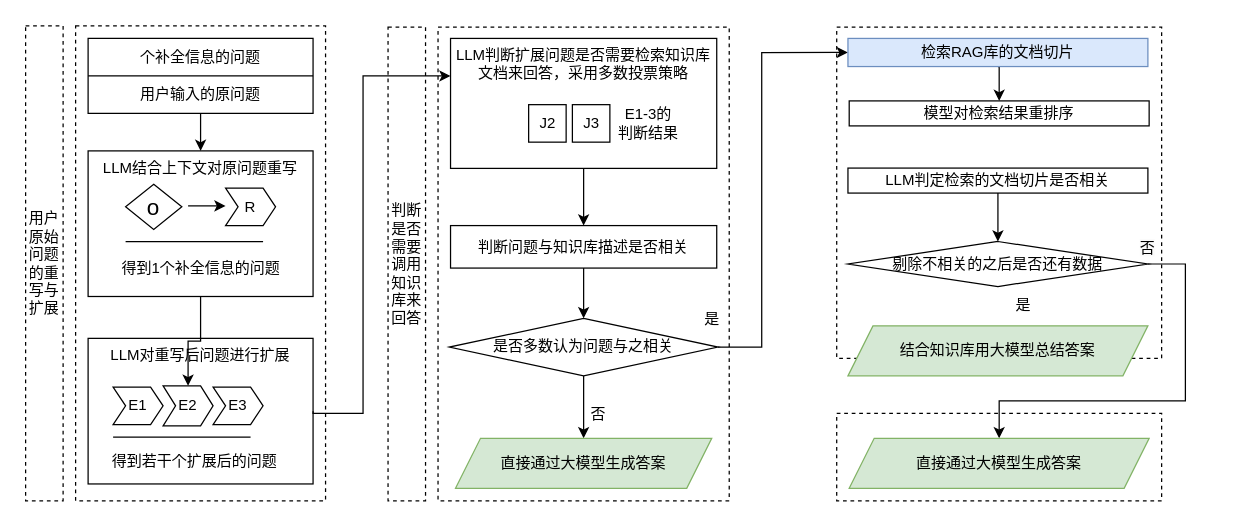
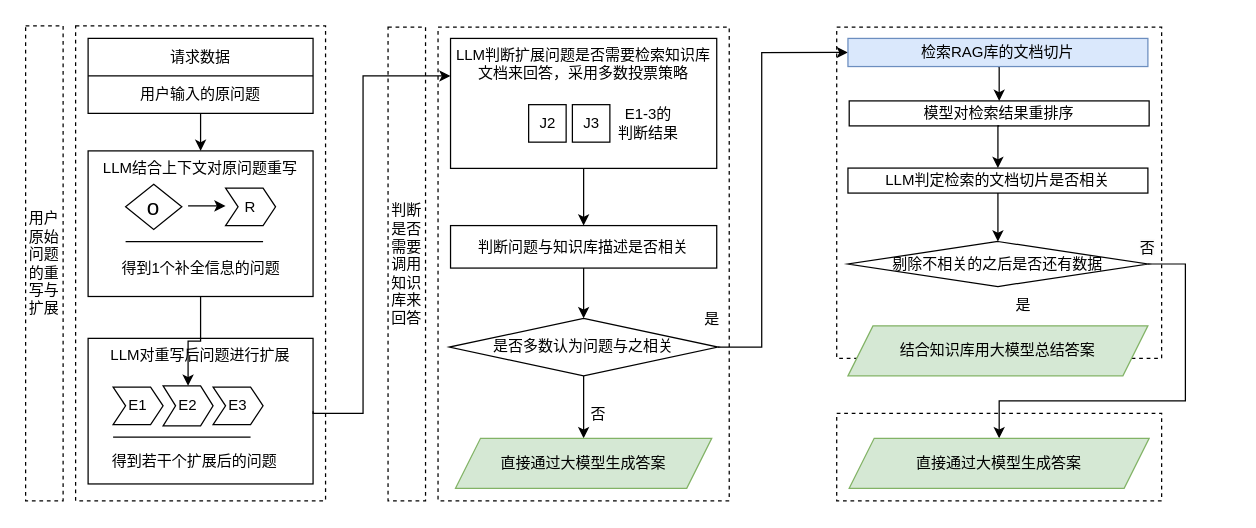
  <mxCell id="0" />
  <mxCell id="1" parent="0" />
  <mxCell id="2" value="" style="rounded=0;whiteSpace=wrap;html=1;dashed=1;fillColor=none;" parent="1" vertex="1"><mxGeometry x="669" y="21" width="260" height="265" as="geometry" /></mxCell>
  <mxCell id="3" value="" style="rounded=0;whiteSpace=wrap;html=1;dashed=1;fillColor=none;" parent="1" vertex="1"><mxGeometry x="669" y="330" width="260" height="70" as="geometry" /></mxCell>
  <mxCell id="4" value="&lt;meta charset=&quot;utf-8&quot;&gt;&lt;span style=&quot;color: rgb(0, 0, 0); font-family: Helvetica; font-size: 12px; font-style: normal; font-variant-ligatures: normal; font-variant-caps: normal; font-weight: 400; letter-spacing: normal; orphans: 2; text-align: center; text-indent: 0px; text-transform: none; widows: 2; word-spacing: 0px; -webkit-text-stroke-width: 0px; background-color: rgb(251, 251, 251); text-decoration-thickness: initial; text-decoration-style: initial; text-decoration-color: initial; float: none; display: inline !important;&quot;&gt;问题重写&lt;/span&gt;" style="rounded=0;whiteSpace=wrap;html=1;dashed=1;fillColor=none;" parent="1" vertex="1"><mxGeometry x="60" y="20" width="200" height="380" as="geometry" /></mxCell>
  <mxCell id="5" value="LLM对重写后问题进行扩展" style="rounded=0;whiteSpace=wrap;html=1;verticalAlign=top;" parent="1" vertex="1"><mxGeometry x="70" y="270" width="180" height="116.5" as="geometry" /></mxCell>
  <mxCell id="6" value="" style="endArrow=none;html=1;rounded=0;" parent="1" edge="1"><mxGeometry width="50" height="50" relative="1" as="geometry"><mxPoint x="90" y="349" as="sourcePoint" /><mxPoint x="200" y="349" as="targetPoint" /></mxGeometry></mxCell>
  <mxCell id="7" value="得到若干个扩展后的问题" style="text;html=1;align=center;verticalAlign=middle;resizable=0;points=[];autosize=1;strokeColor=none;fillColor=none;" parent="1" vertex="1"><mxGeometry x="75" y="354" width="160" height="30" as="geometry" /></mxCell>
  <mxCell id="8" value="E1" style="shape=step;perimeter=stepPerimeter;whiteSpace=wrap;html=1;fixedSize=1;size=10;" parent="1" vertex="1"><mxGeometry x="90" y="309" width="40" height="30" as="geometry" /></mxCell>
  <mxCell id="9" value="E2" style="shape=step;perimeter=stepPerimeter;whiteSpace=wrap;html=1;fixedSize=1;size=10;" parent="1" vertex="1"><mxGeometry x="130" y="308" width="40" height="32" as="geometry" /></mxCell>
  <mxCell id="10" value="E3" style="shape=step;perimeter=stepPerimeter;whiteSpace=wrap;html=1;fixedSize=1;size=10;" parent="1" vertex="1"><mxGeometry x="170" y="309" width="40" height="30" as="geometry" /></mxCell>
  <mxCell id="11" value="用户原始问题的重写与扩展" style="rounded=0;whiteSpace=wrap;html=1;dashed=1;fillColor=none;" parent="1" vertex="1"><mxGeometry x="20" y="20" width="30" height="380" as="geometry" /></mxCell>
  <mxCell id="12" style="edgeStyle=orthogonalEdgeStyle;rounded=0;orthogonalLoop=1;jettySize=auto;html=1;entryX=0.5;entryY=0;entryDx=0;entryDy=0;" parent="1" source="13" target="40" edge="1"><mxGeometry relative="1" as="geometry"><mxPoint x="160" y="110" as="targetPoint" /></mxGeometry></mxCell>
- <mxCell id="13" value="个补全信息的问题" style="swimlane;fontStyle=0;childLayout=stackLayout;horizontal=1;startSize=30;horizontalStack=0;resizeParent=1;resizeParentMax=0;resizeLast=0;collapsible=0;marginBottom=0;whiteSpace=wrap;html=1;" parent="1" vertex="1"><mxGeometry x="70" y="30" width="180" height="60" as="geometry" /></mxCell>
+ <mxCell id="13" value="请求数据" style="swimlane;fontStyle=0;childLayout=stackLayout;horizontal=1;startSize=30;horizontalStack=0;resizeParent=1;resizeParentMax=0;resizeLast=0;collapsible=0;marginBottom=0;whiteSpace=wrap;html=1;" parent="1" vertex="1"><mxGeometry x="70" y="30" width="180" height="60" as="geometry" /></mxCell>
  <mxCell id="14" value="用户输入的原问题" style="text;strokeColor=none;fillColor=none;align=center;verticalAlign=middle;spacingLeft=4;spacingRight=4;overflow=hidden;points=[[0,0.5],[1,0.5]];portConstraint=eastwest;rotatable=0;whiteSpace=wrap;html=1;" parent="13" vertex="1"><mxGeometry y="30" width="180" height="30" as="geometry" /></mxCell>
  <mxCell id="15" value="" style="rounded=0;whiteSpace=wrap;html=1;dashed=1;fillColor=none;" parent="1" vertex="1"><mxGeometry x="350" y="21" width="233" height="379" as="geometry" /></mxCell>
  <mxCell id="16" value="LLM判断扩展问题是否需要检索&lt;span style=&quot;background-color: initial;&quot;&gt;知识库文档来回答，采用多数投票策略&lt;/span&gt;" style="rounded=0;whiteSpace=wrap;html=1;verticalAlign=top;" parent="1" vertex="1"><mxGeometry x="360" y="30" width="213" height="104" as="geometry" /></mxCell>
  <mxCell id="17" value="J2" style="rounded=0;whiteSpace=wrap;html=1;" parent="1" vertex="1"><mxGeometry x="422.5" y="83" width="30" height="30" as="geometry" /></mxCell>
  <mxCell id="18" value="J3" style="rounded=0;whiteSpace=wrap;html=1;" parent="1" vertex="1"><mxGeometry x="457.5" y="83" width="30" height="30" as="geometry" /></mxCell>
  <mxCell id="19" value="E1-3的&lt;div&gt;判断结果&lt;/div&gt;" style="text;html=1;align=center;verticalAlign=middle;resizable=0;points=[];autosize=1;strokeColor=none;fillColor=none;" parent="1" vertex="1"><mxGeometry x="482.5" y="78" width="70" height="40" as="geometry" /></mxCell>
  <mxCell id="20" style="edgeStyle=orthogonalEdgeStyle;rounded=0;orthogonalLoop=1;jettySize=auto;html=1;exitX=0.5;exitY=1;exitDx=0;exitDy=0;entryX=0.5;entryY=0;entryDx=0;entryDy=0;" parent="1" source="22" target="26" edge="1"><mxGeometry relative="1" as="geometry"><mxPoint x="460" y="181" as="targetPoint" /></mxGeometry></mxCell>
  <mxCell id="21" style="edgeStyle=orthogonalEdgeStyle;rounded=0;orthogonalLoop=1;jettySize=auto;html=1;entryX=0;entryY=0.5;entryDx=0;entryDy=0;exitX=1;exitY=0.5;exitDx=0;exitDy=0;" parent="1" source="22" target="28" edge="1"><mxGeometry relative="1" as="geometry"><Array as="points"><mxPoint x="609" y="277" /><mxPoint x="609" y="41" /></Array></mxGeometry></mxCell>
  <mxCell id="22" value="是否多数认为问题与之相关" style="rhombus;whiteSpace=wrap;html=1;" parent="1" vertex="1"><mxGeometry x="359" y="254" width="215" height="46" as="geometry" /></mxCell>
  <mxCell id="23" value="否" style="text;html=1;align=center;verticalAlign=middle;resizable=0;points=[];autosize=1;strokeColor=none;fillColor=none;" parent="1" vertex="1"><mxGeometry x="457.5" y="316" width="40" height="30" as="geometry" /></mxCell>
  <mxCell id="24" value="判断是否需要调用知识库来回答" style="rounded=0;whiteSpace=wrap;html=1;dashed=1;fillColor=none;" parent="1" vertex="1"><mxGeometry x="310" y="21" width="30" height="379" as="geometry" /></mxCell>
  <mxCell id="25" value="是" style="text;html=1;align=center;verticalAlign=middle;resizable=0;points=[];autosize=1;strokeColor=none;fillColor=none;" parent="1" vertex="1"><mxGeometry x="549" y="240" width="40" height="30" as="geometry" /></mxCell>
  <mxCell id="26" value="直接通过大模型生成答案" style="shape=parallelogram;perimeter=parallelogramPerimeter;whiteSpace=wrap;html=1;fixedSize=1;fillColor=#d5e8d4;strokeColor=#82b366;" parent="1" vertex="1"><mxGeometry x="364" y="350" width="205" height="40" as="geometry" /></mxCell>
  <mxCell id="27" style="edgeStyle=orthogonalEdgeStyle;rounded=0;orthogonalLoop=1;jettySize=auto;html=1;exitX=0.5;exitY=1;exitDx=0;exitDy=0;entryX=0.5;entryY=0;entryDx=0;entryDy=0;" parent="1" source="28" target="29" edge="1"><mxGeometry relative="1" as="geometry" /></mxCell>
  <mxCell id="28" value="检索RAG库的文档切片" style="rounded=0;whiteSpace=wrap;html=1;fillColor=#dae8fc;strokeColor=#6c8ebf;" parent="1" vertex="1"><mxGeometry x="678" y="30" width="240" height="22.5" as="geometry" /></mxCell>
  <mxCell id="29" value="模型对检索结果重排序" style="rounded=0;whiteSpace=wrap;html=1;verticalAlign=middle;" parent="1" vertex="1"><mxGeometry x="679" y="80" width="240" height="20" as="geometry" /></mxCell>
  <mxCell id="30" style="edgeStyle=orthogonalEdgeStyle;rounded=0;orthogonalLoop=1;jettySize=auto;html=1;entryX=0.5;entryY=0;entryDx=0;entryDy=0;" parent="1" source="31" target="34" edge="1"><mxGeometry relative="1" as="geometry"><Array as="points"><mxPoint x="948" y="211" /><mxPoint x="948" y="320" /><mxPoint x="799" y="320" /></Array></mxGeometry></mxCell>
  <mxCell id="31" value="剔除不相关的之后是否还有数据" style="rhombus;whiteSpace=wrap;html=1;" parent="1" vertex="1"><mxGeometry x="678" y="192.5" width="240" height="36" as="geometry" /></mxCell>
  <mxCell id="32" value="结合知识库用大模型总结答案" style="shape=parallelogram;perimeter=parallelogramPerimeter;whiteSpace=wrap;html=1;fixedSize=1;fillColor=#d5e8d4;strokeColor=#82b366;" parent="1" vertex="1"><mxGeometry x="678" y="260" width="240" height="40" as="geometry" /></mxCell>
  <mxCell id="33" value="是" style="text;html=1;align=center;verticalAlign=middle;resizable=0;points=[];autosize=1;strokeColor=none;fillColor=none;" parent="1" vertex="1"><mxGeometry x="798" y="228.5" width="40" height="30" as="geometry" /></mxCell>
  <mxCell id="34" value="直接通过大模型生成答案" style="shape=parallelogram;perimeter=parallelogramPerimeter;whiteSpace=wrap;html=1;fixedSize=1;fillColor=#d5e8d4;strokeColor=#82b366;" parent="1" vertex="1"><mxGeometry x="679" y="350" width="240" height="40" as="geometry" /></mxCell>
  <mxCell id="35" style="edgeStyle=orthogonalEdgeStyle;rounded=0;orthogonalLoop=1;jettySize=auto;html=1;entryX=0.5;entryY=0;entryDx=0;entryDy=0;exitX=0.5;exitY=1;exitDx=0;exitDy=0;" parent="1" source="42" target="22" edge="1"><mxGeometry relative="1" as="geometry"><mxPoint x="460" y="220" as="targetPoint" /><mxPoint x="450" y="250" as="sourcePoint" /></mxGeometry></mxCell>
  <mxCell id="36" value="LLM判定检索的文档切片是否相关" style="rounded=0;whiteSpace=wrap;html=1;verticalAlign=middle;" parent="1" vertex="1"><mxGeometry x="678" y="133.75" width="240" height="20" as="geometry" /></mxCell>
  <mxCell id="37" style="edgeStyle=orthogonalEdgeStyle;rounded=0;orthogonalLoop=1;jettySize=auto;html=1;entryX=0.5;entryY=0;entryDx=0;entryDy=0;exitX=0.5;exitY=1;exitDx=0;exitDy=0;" parent="1" source="36" target="31" edge="1"><mxGeometry relative="1" as="geometry"><mxPoint x="808" y="155" as="targetPoint" /><mxPoint x="798" y="170" as="sourcePoint" /><Array as="points" /></mxGeometry></mxCell>
  <mxCell id="38" value="&lt;span style=&quot;color: rgb(0, 0, 0); font-family: Helvetica; font-size: 12px; font-style: normal; font-variant-ligatures: normal; font-variant-caps: normal; font-weight: 400; letter-spacing: normal; orphans: 2; text-align: center; text-indent: 0px; text-transform: none; widows: 2; word-spacing: 0px; -webkit-text-stroke-width: 0px; background-color: rgb(251, 251, 251); text-decoration-thickness: initial; text-decoration-style: initial; text-decoration-color: initial; float: none; display: inline !important;&quot;&gt;否&lt;br&gt;&lt;br&gt;&lt;/span&gt;" style="text;whiteSpace=wrap;html=1;fontSize=20;fontFamily=Architects Daughter;" parent="1" vertex="1"><mxGeometry x="910" y="176" width="73" height="50" as="geometry" /></mxCell>
  <mxCell id="39" style="edgeStyle=orthogonalEdgeStyle;rounded=0;orthogonalLoop=1;jettySize=auto;html=1;exitX=1;exitY=0.5;exitDx=0;exitDy=0;" parent="1" source="5" edge="1"><mxGeometry relative="1" as="geometry"><Array as="points"><mxPoint x="250" y="330" /><mxPoint x="290" y="330" /><mxPoint x="290" y="60" /></Array><mxPoint x="290" y="310" as="sourcePoint" /><mxPoint x="360" y="60" as="targetPoint" /></mxGeometry></mxCell>
  <mxCell id="40" value="LLM结合上下文对原问题重写" style="rounded=0;whiteSpace=wrap;html=1;verticalAlign=top;" parent="1" vertex="1"><mxGeometry x="70" y="120" width="180" height="116.5" as="geometry" /></mxCell>
  <mxCell id="41" style="edgeStyle=orthogonalEdgeStyle;rounded=0;orthogonalLoop=1;jettySize=auto;html=1;exitX=0.5;exitY=1;exitDx=0;exitDy=0;" parent="1" source="40" target="9" edge="1"><mxGeometry relative="1" as="geometry"><mxPoint x="460" y="220" as="targetPoint" /><mxPoint x="460" y="180" as="sourcePoint" /></mxGeometry></mxCell>
  <mxCell id="42" value="判断问题与知识库描述是否相关" style="rounded=0;whiteSpace=wrap;html=1;verticalAlign=middle;" parent="1" vertex="1"><mxGeometry x="360" y="179.76" width="213" height="34" as="geometry" /></mxCell>
+ <mxCell id="43" style="edgeStyle=orthogonalEdgeStyle;rounded=0;orthogonalLoop=1;jettySize=auto;html=1;entryX=0.5;entryY=0;entryDx=0;entryDy=0;exitX=0.5;exitY=1;exitDx=0;exitDy=0;" parent="1" source="29" target="36" edge="1"><mxGeometry relative="1" as="geometry"><mxPoint x="808" y="202.5" as="targetPoint" /><mxPoint x="808" y="163.75" as="sourcePoint" /><Array as="points" /></mxGeometry></mxCell>
  <mxCell id="44" value="R" style="shape=step;perimeter=stepPerimeter;whiteSpace=wrap;html=1;fixedSize=1;size=10;" parent="1" vertex="1"><mxGeometry x="180" y="149.76" width="40" height="30" as="geometry" /></mxCell>
  <mxCell id="45" value="&lt;p style=&quot;line-height: 100%;&quot;&gt;&lt;font style=&quot;font-size: 18px;&quot; face=&quot;Helvetica&quot;&gt;o&lt;/font&gt;&lt;/p&gt;" style="rhombus;whiteSpace=wrap;html=1;sketch=0;hachureGap=4;jiggle=2;curveFitting=1;fontFamily=Architects Daughter;fontSource=https%3A%2F%2Ffonts.googleapis.com%2Fcss%3Ffamily%3DArchitects%2BDaughter;fontSize=20;" parent="1" vertex="1"><mxGeometry x="100" y="146.63" width="45" height="36.25" as="geometry" /></mxCell>
  <mxCell id="46" value="" style="endArrow=none;html=1;rounded=0;" parent="1" edge="1"><mxGeometry width="50" height="50" relative="1" as="geometry"><mxPoint x="100" y="192.5" as="sourcePoint" /><mxPoint x="210" y="192.5" as="targetPoint" /></mxGeometry></mxCell>
  <mxCell id="47" value="得到1个补全信息的问题" style="text;html=1;align=center;verticalAlign=middle;resizable=0;points=[];autosize=1;strokeColor=none;fillColor=none;" parent="1" vertex="1"><mxGeometry x="85" y="198.5" width="150" height="30" as="geometry" /></mxCell>
  <mxCell id="48" value="" style="endArrow=classic;html=1;rounded=0;hachureGap=4;fontFamily=Helvetica;fontSize=18;" parent="1" edge="1"><mxGeometry width="50" height="50" relative="1" as="geometry"><mxPoint x="150" y="164" as="sourcePoint" /><mxPoint x="180" y="164" as="targetPoint" /></mxGeometry></mxCell>
  <mxCell id="49" style="edgeStyle=orthogonalEdgeStyle;rounded=0;orthogonalLoop=1;jettySize=auto;html=1;exitX=0.5;exitY=1;exitDx=0;exitDy=0;entryX=0.5;entryY=0;entryDx=0;entryDy=0;" parent="1" source="16" target="42" edge="1"><mxGeometry relative="1" as="geometry"><mxPoint x="462" y="188" as="targetPoint" /><mxPoint x="472.5" y="234" as="sourcePoint" /></mxGeometry></mxCell>
